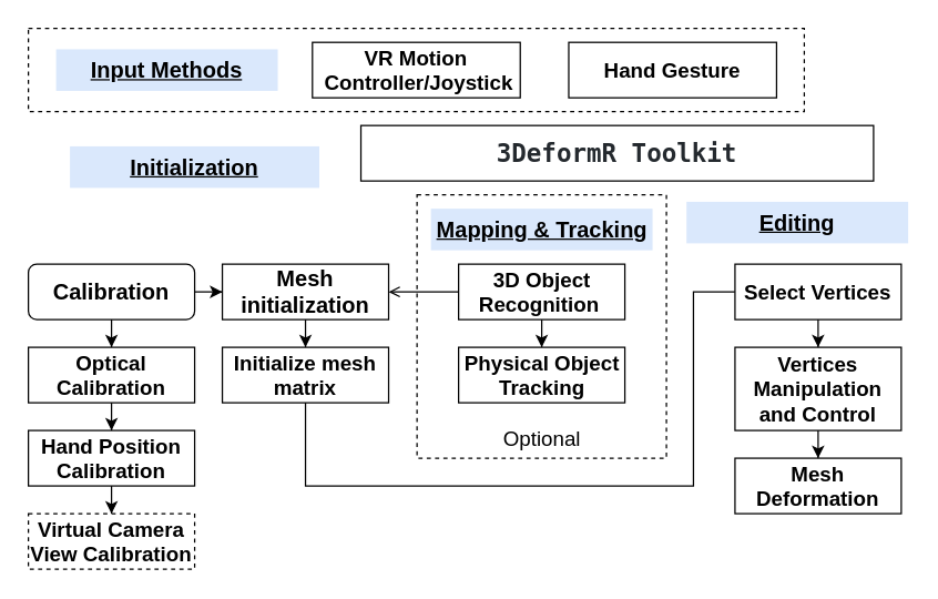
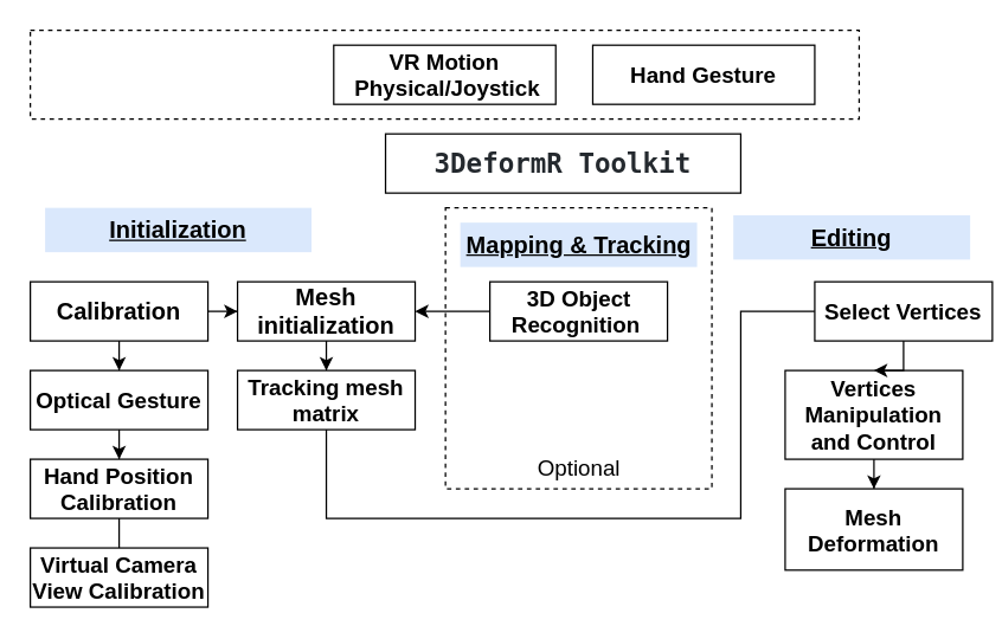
  <mxCell id="0" />
  <mxCell id="1" parent="0" />
  <mxCell id="2" value="" style="rounded=0;whiteSpace=wrap;html=1;fontSize=15;fillColor=none;dashed=1;" vertex="1" parent="1"><mxGeometry x="20" y="20" width="560" height="60" as="geometry" /></mxCell>
  <mxCell id="3" value="&lt;br&gt;&lt;br&gt;&lt;br&gt;&lt;br&gt;&lt;br&gt;&lt;br&gt;&lt;br&gt;&lt;br&gt;&lt;br&gt;Optional" style="rounded=0;whiteSpace=wrap;html=1;fontSize=15;fillColor=none;dashed=1;" vertex="1" parent="1"><mxGeometry x="300.5" y="140" width="180" height="190" as="geometry" /></mxCell>
- <mxCell id="4" value="&lt;pre id=&quot;empty-setup-new-repo-echo&quot; class=&quot;copyable-terminal-content f5&quot; style=&quot;box-sizing: border-box ; font-size: 18px ; margin-top: 0px ; margin-bottom: 0px ; overflow: auto ; color: rgb(36 , 41 , 46)&quot;&gt;&lt;span class=&quot;user-select-contain&quot; style=&quot;box-sizing: border-box ; font-size: 18px&quot;&gt;3DeformR Toolkit&lt;/span&gt;&lt;/pre&gt;" style="rounded=0;whiteSpace=wrap;html=1;fontSize=18;fontStyle=1" parent="1" vertex="1"><mxGeometry x="260" y="90" width="370" height="40" as="geometry" /></mxCell>
- <mxCell id="5" value="Initialization" style="rounded=0;whiteSpace=wrap;html=1;fillColor=#dae8fc;fontSize=16;fontStyle=5;strokeColor=none;" parent="1" vertex="1"><mxGeometry x="50" y="105" width="180" height="30" as="geometry" /></mxCell>
+ <mxCell id="4" value="&lt;pre id=&quot;empty-setup-new-repo-echo&quot; class=&quot;copyable-terminal-content f5&quot; style=&quot;box-sizing: border-box ; font-size: 18px ; margin-top: 0px ; margin-bottom: 0px ; overflow: auto ; color: rgb(36 , 41 , 46)&quot;&gt;&lt;span class=&quot;user-select-contain&quot; style=&quot;box-sizing: border-box ; font-size: 18px&quot;&gt;3DeformR Toolkit&lt;/span&gt;&lt;/pre&gt;" style="rounded=0;whiteSpace=wrap;html=1;fontSize=18;fontStyle=1" parent="1" vertex="1"><mxGeometry x="260" y="90" width="240" height="40" as="geometry" /></mxCell>
+ <mxCell id="5" value="Initialization" style="rounded=0;whiteSpace=wrap;html=1;fillColor=#dae8fc;fontSize=16;fontStyle=5;strokeColor=none;" parent="1" vertex="1"><mxGeometry x="30" y="140" width="180" height="30" as="geometry" /></mxCell>
  <mxCell id="6" style="edgeStyle=orthogonalEdgeStyle;rounded=0;orthogonalLoop=1;jettySize=auto;html=1;fontSize=16;" parent="1" source="7" target="16" edge="1"><mxGeometry relative="1" as="geometry" /></mxCell>
  <mxCell id="7" value="Mesh initialization" style="rounded=0;whiteSpace=wrap;html=1;fontSize=16;fontStyle=1" parent="1" vertex="1"><mxGeometry x="160" y="190" width="120" height="40" as="geometry" /></mxCell>
  <mxCell id="8" style="edgeStyle=orthogonalEdgeStyle;rounded=0;orthogonalLoop=1;jettySize=auto;html=1;fontSize=16;" parent="1" source="10" target="7" edge="1"><mxGeometry relative="1" as="geometry" /></mxCell>
  <mxCell id="9" value="" style="edgeStyle=orthogonalEdgeStyle;rounded=0;orthogonalLoop=1;jettySize=auto;html=1;fontSize=16;" parent="1" source="10" target="12" edge="1"><mxGeometry relative="1" as="geometry" /></mxCell>
- <mxCell id="10" value="Calibration" style="whiteSpace=wrap;html=1;fontSize=16;fontStyle=1;rounded=1;" parent="1" vertex="1"><mxGeometry x="20" y="190" width="120" height="40" as="geometry" /></mxCell>
+ <mxCell id="10" value="Calibration" style="rounded=0;whiteSpace=wrap;html=1;fontSize=16;fontStyle=1" parent="1" vertex="1"><mxGeometry x="20" y="190" width="120" height="40" as="geometry" /></mxCell>
  <mxCell id="11" value="" style="edgeStyle=orthogonalEdgeStyle;rounded=0;orthogonalLoop=1;jettySize=auto;html=1;" parent="1" source="12" target="14" edge="1"><mxGeometry relative="1" as="geometry" /></mxCell>
- <mxCell id="12" value="&lt;div style=&quot;font-size: 15px;&quot;&gt;Optical Calibration&lt;/div&gt;" style="rounded=0;whiteSpace=wrap;html=1;fontSize=15;fontStyle=1" parent="1" vertex="1"><mxGeometry x="20" y="250" width="120" height="40" as="geometry" /></mxCell>
- <mxCell id="13" value="" style="edgeStyle=orthogonalEdgeStyle;rounded=0;orthogonalLoop=1;jettySize=auto;html=1;fontSize=16;" parent="1" source="14" target="17" edge="1"><mxGeometry relative="1" as="geometry" /></mxCell>
+ <mxCell id="12" value="&lt;div style=&quot;font-size: 15px;&quot;&gt;Optical Gesture&lt;/div&gt;" style="rounded=0;whiteSpace=wrap;html=1;fontSize=15;fontStyle=1" parent="1" vertex="1"><mxGeometry x="20" y="250" width="120" height="40" as="geometry" /></mxCell>
+ <mxCell id="13" value="" style="edgeStyle=orthogonalEdgeStyle;rounded=0;orthogonalLoop=1;jettySize=auto;html=1;fontSize=16;endArrow=none;" parent="1" source="14" target="17" edge="1"><mxGeometry relative="1" as="geometry" /></mxCell>
  <mxCell id="14" value="&lt;span style=&quot;font-size: 15px;&quot;&gt;Hand Position Calibration&lt;/span&gt;" style="rounded=0;whiteSpace=wrap;html=1;fontSize=15;fontStyle=1" parent="1" vertex="1"><mxGeometry x="20" y="310" width="120" height="40" as="geometry" /></mxCell>
  <mxCell id="15" style="edgeStyle=orthogonalEdgeStyle;rounded=0;orthogonalLoop=1;jettySize=auto;html=1;entryX=0;entryY=0.5;entryDx=0;entryDy=0;fontSize=15;endArrow=none;" edge="1" parent="1" source="16" target="27"><mxGeometry relative="1" as="geometry"><Array as="points"><mxPoint x="220" y="350" /><mxPoint x="500" y="350" /><mxPoint x="500" y="210" /></Array></mxGeometry></mxCell>
- <mxCell id="16" value="Initialize mesh matrix" style="rounded=0;whiteSpace=wrap;html=1;fontSize=15;fontStyle=1" parent="1" vertex="1"><mxGeometry x="160" y="250" width="120" height="40" as="geometry" /></mxCell>
- <mxCell id="17" value="&lt;span style=&quot;font-size: 15px;&quot;&gt;Virtual Camera View Calibration&lt;/span&gt;" style="rounded=0;whiteSpace=wrap;html=1;fontSize=15;fontStyle=1;dashed=1;" parent="1" vertex="1"><mxGeometry x="20" y="370" width="120" height="40" as="geometry" /></mxCell>
- <mxCell id="18" value="" style="edgeStyle=orthogonalEdgeStyle;rounded=0;orthogonalLoop=1;jettySize=auto;html=1;fontSize=16;" parent="1" source="20" target="22" edge="1"><mxGeometry relative="1" as="geometry" /></mxCell>
- <mxCell id="19" style="edgeStyle=orthogonalEdgeStyle;rounded=0;orthogonalLoop=1;jettySize=auto;html=1;fontSize=15;endArrow=open;" edge="1" parent="1" source="20" target="7"><mxGeometry relative="1" as="geometry" /></mxCell>
+ <mxCell id="16" value="Tracking mesh matrix" style="rounded=0;whiteSpace=wrap;html=1;fontSize=15;fontStyle=1" parent="1" vertex="1"><mxGeometry x="160" y="250" width="120" height="40" as="geometry" /></mxCell>
+ <mxCell id="17" value="&lt;span style=&quot;font-size: 15px;&quot;&gt;Virtual Camera View Calibration&lt;/span&gt;" style="rounded=0;whiteSpace=wrap;html=1;fontSize=15;fontStyle=1" parent="1" vertex="1"><mxGeometry x="20" y="370" width="120" height="40" as="geometry" /></mxCell>
+ <mxCell id="19" style="edgeStyle=orthogonalEdgeStyle;rounded=0;orthogonalLoop=1;jettySize=auto;html=1;fontSize=15;" edge="1" parent="1" source="20" target="7"><mxGeometry relative="1" as="geometry" /></mxCell>
  <mxCell id="20" value="3D Object Recognition&amp;nbsp;" style="rounded=0;whiteSpace=wrap;html=1;fontSize=15;fontStyle=1" parent="1" vertex="1"><mxGeometry x="330.5" y="190" width="120" height="40" as="geometry" /></mxCell>
  <mxCell id="21" value="Editing" style="rounded=0;whiteSpace=wrap;html=1;fillColor=#dae8fc;fontSize=16;fontStyle=5;strokeColor=none;" parent="1" vertex="1"><mxGeometry x="495" y="145" width="160" height="30" as="geometry" /></mxCell>
- <mxCell id="22" value="Physical Object Tracking" style="rounded=0;whiteSpace=wrap;html=1;fontSize=15;fontStyle=1" parent="1" vertex="1"><mxGeometry x="330.5" y="250" width="120" height="40" as="geometry" /></mxCell>
  <mxCell id="23" value="Mapping &amp;amp; Tracking" style="rounded=0;whiteSpace=wrap;html=1;fillColor=#dae8fc;fontSize=16;fontStyle=5;strokeColor=none;" vertex="1" parent="1"><mxGeometry x="310.5" y="150" width="160" height="30" as="geometry" /></mxCell>
  <mxCell id="24" style="edgeStyle=orthogonalEdgeStyle;rounded=0;orthogonalLoop=1;jettySize=auto;html=1;fontSize=15;" edge="1" parent="1" source="25" target="29"><mxGeometry relative="1" as="geometry" /></mxCell>
  <mxCell id="25" value="Vertices Manipulation and Control" style="rounded=0;whiteSpace=wrap;html=1;fontSize=15;fontStyle=1" vertex="1" parent="1"><mxGeometry x="530" y="250" width="120" height="60" as="geometry" /></mxCell>
  <mxCell id="26" style="edgeStyle=orthogonalEdgeStyle;rounded=0;orthogonalLoop=1;jettySize=auto;html=1;entryX=0.5;entryY=0;entryDx=0;entryDy=0;fontSize=15;" edge="1" parent="1" source="27" target="25"><mxGeometry relative="1" as="geometry" /></mxCell>
- <mxCell id="27" value="&lt;font style=&quot;font-size: 15px&quot;&gt;&lt;b&gt;Select Vertices&lt;/b&gt;&lt;/font&gt;" style="rounded=0;whiteSpace=wrap;html=1;" vertex="1" parent="1"><mxGeometry x="530" y="190" width="120" height="40" as="geometry" /></mxCell>
- <mxCell id="28" value="&lt;b style=&quot;font-size: 15px&quot;&gt;VR Motion&lt;br&gt;&amp;nbsp;Controller/Joystick&lt;/b&gt;" style="rounded=0;whiteSpace=wrap;html=1;" vertex="1" parent="1"><mxGeometry x="225" y="30" width="150" height="40" as="geometry" /></mxCell>
- <mxCell id="29" value="&lt;font style=&quot;font-size: 15px&quot;&gt;&lt;b&gt;Mesh Deformation&lt;/b&gt;&lt;/font&gt;" style="rounded=0;whiteSpace=wrap;html=1;" vertex="1" parent="1"><mxGeometry x="530" y="330" width="120" height="40" as="geometry" /></mxCell>
- <mxCell id="30" value="Input Methods" style="rounded=0;whiteSpace=wrap;html=1;fillColor=#dae8fc;fontSize=16;fontStyle=5;strokeColor=none;" vertex="1" parent="1"><mxGeometry x="40" y="35" width="160" height="30" as="geometry" /></mxCell>
- <mxCell id="31" value="&lt;span style=&quot;font-size: 15px&quot;&gt;&lt;b&gt;Hand Gesture&lt;/b&gt;&lt;/span&gt;" style="rounded=0;whiteSpace=wrap;html=1;" vertex="1" parent="1"><mxGeometry x="410" y="30" width="150" height="40" as="geometry" /></mxCell>
+ <mxCell id="27" value="&lt;font style=&quot;font-size: 15px&quot;&gt;&lt;b&gt;Select Vertices&lt;/b&gt;&lt;/font&gt;" style="rounded=0;whiteSpace=wrap;html=1;" vertex="1" parent="1"><mxGeometry x="550" y="190" width="120" height="40" as="geometry" /></mxCell>
+ <mxCell id="28" value="&lt;b style=&quot;font-size: 15px&quot;&gt;VR Motion&lt;br&gt;&amp;nbsp;Physical/Joystick&lt;/b&gt;" style="rounded=0;whiteSpace=wrap;html=1;" vertex="1" parent="1"><mxGeometry x="225" y="30" width="150" height="40" as="geometry" /></mxCell>
+ <mxCell id="29" value="&lt;font style=&quot;font-size: 15px&quot;&gt;&lt;b&gt;Mesh Deformation&lt;/b&gt;&lt;/font&gt;" style="rounded=0;whiteSpace=wrap;html=1;" vertex="1" parent="1"><mxGeometry x="530" y="330" width="120" height="55" as="geometry" /></mxCell>
+ <mxCell id="31" value="&lt;span style=&quot;font-size: 15px&quot;&gt;&lt;b&gt;Hand Gesture&lt;/b&gt;&lt;/span&gt;" style="rounded=0;whiteSpace=wrap;html=1;" vertex="1" parent="1"><mxGeometry x="400" y="30" width="150" height="40" as="geometry" /></mxCell>
